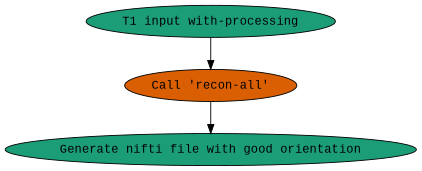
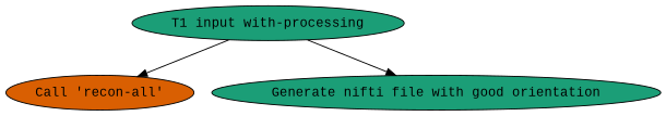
  digraph {
    fontname="Liberation Mono"
    node [color="#000000" fillcolor="#1b9e77" fontname="Liberation Mono" shape=ellipse style=filled]
    edge [arrowhead=normal arrowsize=1.0 color="#000000" fontname="Liberation Mono"]
    n1 [label="T1 input with-processing"]
    n2 [fillcolor="#d95f02" label="Call 'recon-all'"]
    n3 [label="Generate nifti file with good orientation"]
    n1 -> n2
-   n2 -> n3
+   n1 -> n3
  }
